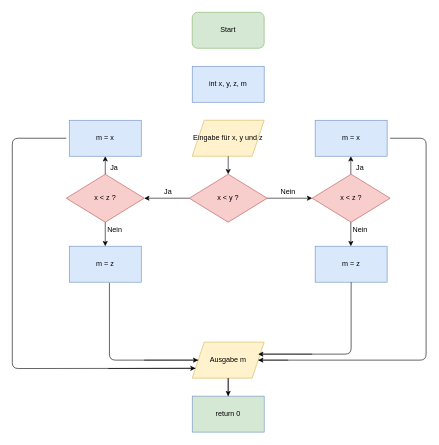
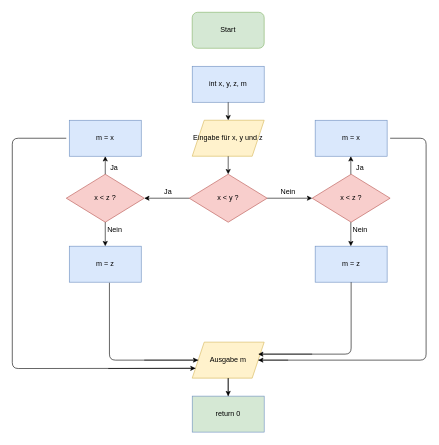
  <mxCell id="0" />
  <mxCell id="1" parent="0" />
  <mxCell id="2" value="Start&lt;br&gt;" style="rounded=1;whiteSpace=wrap;html=1;fillColor=#d5e8d4;strokeColor=#82b366;" vertex="1" parent="1"><mxGeometry x="320" y="20" width="120" height="60" as="geometry" /></mxCell>
  <mxCell id="3" value="Eingabe für x, y und z&lt;br&gt;" style="shape=parallelogram;perimeter=parallelogramPerimeter;whiteSpace=wrap;html=1;fixedSize=1;fillColor=#fff2cc;strokeColor=#d6b656;" vertex="1" parent="1"><mxGeometry x="320" y="200" width="120" height="60" as="geometry" /></mxCell>
  <mxCell id="4" value="int x, y, z, m" style="rounded=0;whiteSpace=wrap;html=1;fillColor=#dae8fc;strokeColor=#6c8ebf;" vertex="1" parent="1"><mxGeometry x="320" y="110" width="120" height="60" as="geometry" /></mxCell>
  <mxCell id="5" value="x &amp;lt; y ?" style="rhombus;whiteSpace=wrap;html=1;fillColor=#f8cecc;strokeColor=#b85450;" vertex="1" parent="1"><mxGeometry x="315" y="290" width="130" height="80" as="geometry" /></mxCell>
  <mxCell id="6" value="x &amp;lt; z ?" style="rhombus;whiteSpace=wrap;html=1;fillColor=#f8cecc;strokeColor=#b85450;" vertex="1" parent="1"><mxGeometry x="110" y="290" width="130" height="80" as="geometry" /></mxCell>
  <mxCell id="7" value="m = x" style="rounded=0;whiteSpace=wrap;html=1;fillColor=#dae8fc;strokeColor=#6c8ebf;" vertex="1" parent="1"><mxGeometry x="115" y="200" width="120" height="60" as="geometry" /></mxCell>
  <mxCell id="8" value="m = z" style="rounded=0;whiteSpace=wrap;html=1;fillColor=#dae8fc;strokeColor=#6c8ebf;" vertex="1" parent="1"><mxGeometry x="115" y="410" width="120" height="60" as="geometry" /></mxCell>
  <mxCell id="9" value="x &amp;lt; z ?" style="rhombus;whiteSpace=wrap;html=1;fillColor=#f8cecc;strokeColor=#b85450;" vertex="1" parent="1"><mxGeometry x="520" y="290" width="130" height="80" as="geometry" /></mxCell>
  <mxCell id="10" value="m = x" style="rounded=0;whiteSpace=wrap;html=1;fillColor=#dae8fc;strokeColor=#6c8ebf;" vertex="1" parent="1"><mxGeometry x="525" y="200" width="120" height="60" as="geometry" /></mxCell>
  <mxCell id="11" value="m = z" style="rounded=0;whiteSpace=wrap;html=1;fillColor=#dae8fc;strokeColor=#6c8ebf;" vertex="1" parent="1"><mxGeometry x="525" y="410" width="120" height="60" as="geometry" /></mxCell>
  <mxCell id="12" value="Ausgabe m" style="shape=parallelogram;perimeter=parallelogramPerimeter;whiteSpace=wrap;html=1;fixedSize=1;fillColor=#fff2cc;strokeColor=#d6b656;" vertex="1" parent="1"><mxGeometry x="320" y="570" width="120" height="60" as="geometry" /></mxCell>
  <mxCell id="13" value="return 0" style="rounded=0;whiteSpace=wrap;html=1;fillColor=#d5e8d4;strokeColor=#6c8ebf;" vertex="1" parent="1"><mxGeometry x="320" y="660" width="120" height="60" as="geometry" /></mxCell>
  <mxCell id="14" value="" style="endArrow=classic;html=1;entryX=1;entryY=0.5;entryDx=0;entryDy=0;exitX=0;exitY=0.5;exitDx=0;exitDy=0;" edge="1" parent="1" source="5" target="6"><mxGeometry width="50" height="50" relative="1" as="geometry"><mxPoint x="240" y="450" as="sourcePoint" /><mxPoint x="290" y="400" as="targetPoint" /></mxGeometry></mxCell>
  <mxCell id="15" value="" style="endArrow=classic;html=1;exitX=1;exitY=0.5;exitDx=0;exitDy=0;entryX=0;entryY=0.5;entryDx=0;entryDy=0;" edge="1" parent="1" source="5" target="9"><mxGeometry width="50" height="50" relative="1" as="geometry"><mxPoint x="520" y="329.5" as="sourcePoint" /><mxPoint x="510" y="400" as="targetPoint" /></mxGeometry></mxCell>
  <mxCell id="16" value="" style="endArrow=classic;html=1;entryX=0.5;entryY=1;entryDx=0;entryDy=0;" edge="1" parent="1" source="6" target="7"><mxGeometry width="50" height="50" relative="1" as="geometry"><mxPoint x="50" y="410" as="sourcePoint" /><mxPoint x="100" y="360" as="targetPoint" /></mxGeometry></mxCell>
  <mxCell id="17" value="" style="endArrow=classic;html=1;exitX=0.5;exitY=1;exitDx=0;exitDy=0;entryX=0.5;entryY=0;entryDx=0;entryDy=0;" edge="1" parent="1" source="6" target="8"><mxGeometry width="50" height="50" relative="1" as="geometry"><mxPoint x="174.5" y="400" as="sourcePoint" /><mxPoint x="230" y="390" as="targetPoint" /></mxGeometry></mxCell>
  <mxCell id="18" value="" style="endArrow=classic;html=1;entryX=0.5;entryY=1;entryDx=0;entryDy=0;" edge="1" parent="1"><mxGeometry width="50" height="50" relative="1" as="geometry"><mxPoint x="584.5" y="290" as="sourcePoint" /><mxPoint x="584.5" y="260" as="targetPoint" /></mxGeometry></mxCell>
  <mxCell id="19" value="" style="endArrow=classic;html=1;exitX=0.5;exitY=1;exitDx=0;exitDy=0;entryX=0.5;entryY=0;entryDx=0;entryDy=0;" edge="1" parent="1"><mxGeometry width="50" height="50" relative="1" as="geometry"><mxPoint x="584.5" y="370" as="sourcePoint" /><mxPoint x="584.5" y="410" as="targetPoint" /></mxGeometry></mxCell>
  <mxCell id="20" value="" style="endArrow=none;html=1;entryX=0.558;entryY=1.017;entryDx=0;entryDy=0;entryPerimeter=0;exitX=0;exitY=0.5;exitDx=0;exitDy=0;" edge="1" parent="1" source="12" target="8"><mxGeometry width="50" height="50" relative="1" as="geometry"><mxPoint x="175" y="600" as="sourcePoint" /><mxPoint x="190" y="510" as="targetPoint" /><Array as="points"><mxPoint x="182" y="600" /></Array></mxGeometry></mxCell>
  <mxCell id="21" value="" style="endArrow=none;html=1;exitX=0;exitY=0.75;exitDx=0;exitDy=0;" edge="1" parent="1" source="12"><mxGeometry width="50" height="50" relative="1" as="geometry"><mxPoint x="300" y="619" as="sourcePoint" /><mxPoint x="110" y="230" as="targetPoint" /><Array as="points"><mxPoint x="20" y="614" /><mxPoint x="20" y="230" /></Array></mxGeometry></mxCell>
  <mxCell id="22" value="" style="endArrow=none;html=1;exitX=1;exitY=0.5;exitDx=0;exitDy=0;" edge="1" parent="1" source="12"><mxGeometry width="50" height="50" relative="1" as="geometry"><mxPoint x="855.455" y="623.636" as="sourcePoint" /><mxPoint x="650" y="230" as="targetPoint" /><Array as="points"><mxPoint x="710" y="600" /><mxPoint x="710" y="230" /></Array></mxGeometry></mxCell>
  <mxCell id="23" value="" style="endArrow=none;html=1;entryX=0.5;entryY=1;entryDx=0;entryDy=0;" edge="1" parent="1" target="11"><mxGeometry width="50" height="50" relative="1" as="geometry"><mxPoint x="435" y="590" as="sourcePoint" /><mxPoint x="394" y="490" as="targetPoint" /><Array as="points"><mxPoint x="585" y="590" /></Array></mxGeometry></mxCell>
  <mxCell id="24" value="Ja" style="text;html=1;strokeColor=none;fillColor=none;align=center;verticalAlign=middle;whiteSpace=wrap;rounded=0;" vertex="1" parent="1"><mxGeometry x="170" y="270" width="40" height="20" as="geometry" /></mxCell>
  <mxCell id="25" value="Nein" style="text;html=1;strokeColor=none;fillColor=none;align=center;verticalAlign=middle;whiteSpace=wrap;rounded=0;" vertex="1" parent="1"><mxGeometry x="460" y="310" width="40" height="20" as="geometry" /></mxCell>
  <mxCell id="26" value="Ja" style="text;html=1;strokeColor=none;fillColor=none;align=center;verticalAlign=middle;whiteSpace=wrap;rounded=0;" vertex="1" parent="1"><mxGeometry x="260" y="310" width="40" height="20" as="geometry" /></mxCell>
  <mxCell id="27" value="Nein" style="text;html=1;strokeColor=none;fillColor=none;align=center;verticalAlign=middle;whiteSpace=wrap;rounded=0;" vertex="1" parent="1"><mxGeometry x="171" y="373" width="40" height="20" as="geometry" /></mxCell>
  <mxCell id="28" value="Ja" style="text;html=1;strokeColor=none;fillColor=none;align=center;verticalAlign=middle;whiteSpace=wrap;rounded=0;" vertex="1" parent="1"><mxGeometry x="580" y="270" width="40" height="20" as="geometry" /></mxCell>
  <mxCell id="29" value="Nein" style="text;html=1;strokeColor=none;fillColor=none;align=center;verticalAlign=middle;whiteSpace=wrap;rounded=0;" vertex="1" parent="1"><mxGeometry x="580" y="373" width="40" height="20" as="geometry" /></mxCell>
  <mxCell id="30" value="" style="endArrow=none;html=1;entryX=0.5;entryY=1;entryDx=0;entryDy=0;exitX=0.5;exitY=0;exitDx=0;exitDy=0;" edge="1" parent="1" source="13" target="12"><mxGeometry width="50" height="50" relative="1" as="geometry"><mxPoint x="510" y="700" as="sourcePoint" /><mxPoint x="560" y="650" as="targetPoint" /></mxGeometry></mxCell>
+ <mxCell id="31" value="" style="endArrow=classic;html=1;entryX=0.5;entryY=0;entryDx=0;entryDy=0;exitX=0.5;exitY=1;exitDx=0;exitDy=0;" edge="1" parent="1" source="4" target="3"><mxGeometry width="50" height="50" relative="1" as="geometry"><mxPoint x="560" y="150" as="sourcePoint" /><mxPoint x="610" y="100" as="targetPoint" /></mxGeometry></mxCell>
  <mxCell id="32" value="" style="endArrow=classic;html=1;entryX=0.5;entryY=0;entryDx=0;entryDy=0;exitX=0.5;exitY=1;exitDx=0;exitDy=0;" edge="1" parent="1" source="3" target="5"><mxGeometry width="50" height="50" relative="1" as="geometry"><mxPoint x="500" y="200" as="sourcePoint" /><mxPoint x="550" y="150" as="targetPoint" /></mxGeometry></mxCell>
  <mxCell id="33" value="" style="endArrow=classic;html=1;entryX=0;entryY=0.75;entryDx=0;entryDy=0;" edge="1" parent="1" target="12"><mxGeometry width="50" height="50" relative="1" as="geometry"><mxPoint x="180" y="614" as="sourcePoint" /><mxPoint x="240" y="660" as="targetPoint" /></mxGeometry></mxCell>
  <mxCell id="34" value="" style="endArrow=classic;html=1;entryX=0;entryY=0.5;entryDx=0;entryDy=0;" edge="1" parent="1" target="12"><mxGeometry width="50" height="50" relative="1" as="geometry"><mxPoint x="240" y="600" as="sourcePoint" /><mxPoint x="360" y="470" as="targetPoint" /></mxGeometry></mxCell>
  <mxCell id="35" value="" style="endArrow=classic;html=1;" edge="1" parent="1"><mxGeometry width="50" height="50" relative="1" as="geometry"><mxPoint x="520" y="590" as="sourcePoint" /><mxPoint x="430" y="590" as="targetPoint" /></mxGeometry></mxCell>
  <mxCell id="36" value="" style="endArrow=classic;html=1;entryX=1;entryY=0.5;entryDx=0;entryDy=0;" edge="1" parent="1" target="12"><mxGeometry width="50" height="50" relative="1" as="geometry"><mxPoint x="480" y="600" as="sourcePoint" /><mxPoint x="510" y="520" as="targetPoint" /></mxGeometry></mxCell>
  <mxCell id="37" value="" style="endArrow=classic;html=1;entryX=0.5;entryY=0;entryDx=0;entryDy=0;exitX=0.5;exitY=1;exitDx=0;exitDy=0;" edge="1" parent="1" source="12" target="13"><mxGeometry width="50" height="50" relative="1" as="geometry"><mxPoint x="360" y="530" as="sourcePoint" /><mxPoint x="410" y="480" as="targetPoint" /></mxGeometry></mxCell>
